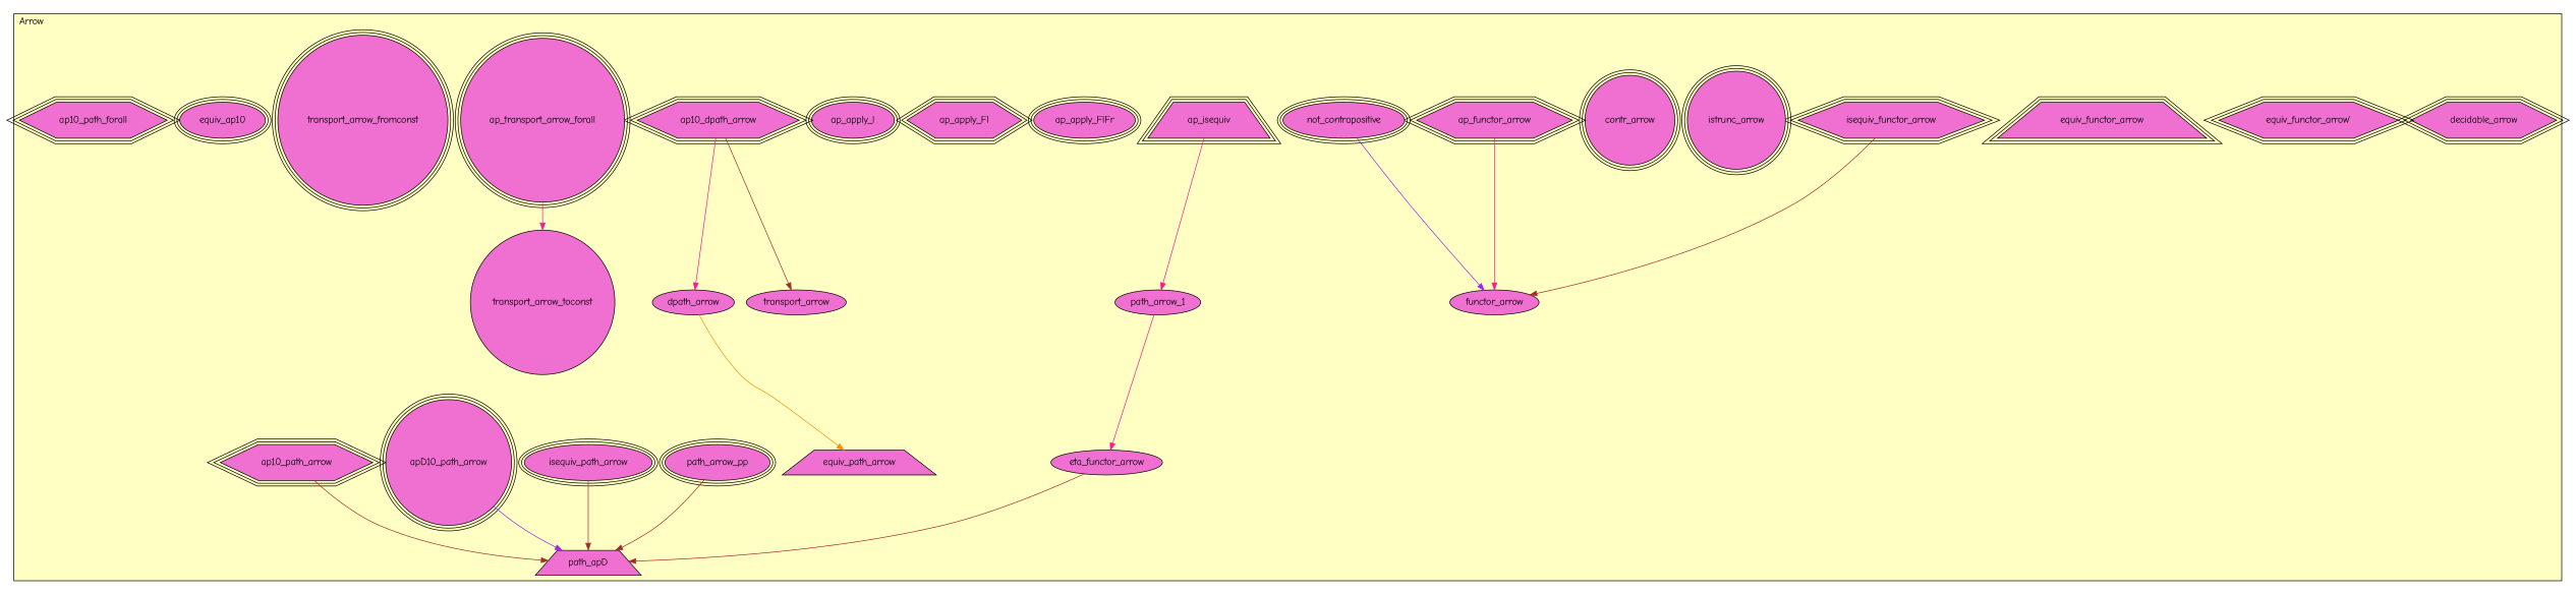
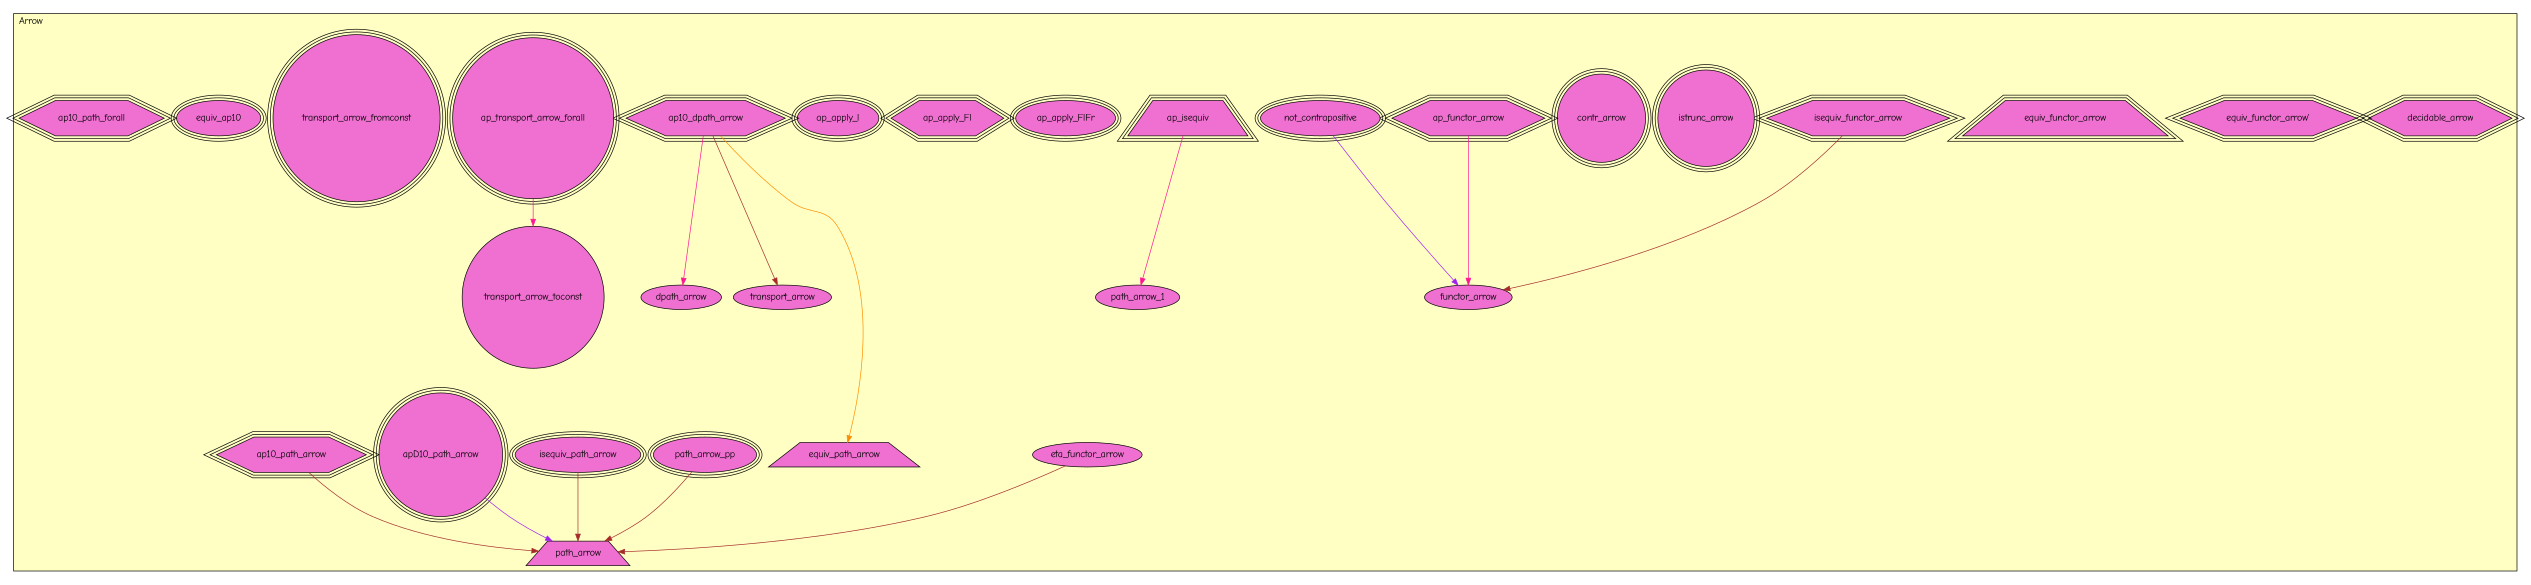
  digraph {
    fontname="Comic Neue"
    node [fillcolor="#F070D1" fontname="Comic Neue" peripheries=3 shape=ellipse style=filled]
    edge [color=brown fontname="Comic Neue"]
    n1 [label=decidable_arrow shape=hexagon]
    n2 [label="equiv_functor_arrow'" shape=hexagon]
    n3 [label=equiv_functor_arrow shape=trapezium]
    n4 [label=isequiv_functor_arrow shape=hexagon]
    n5 [label=istrunc_arrow shape=circle]
    n6 [label=contr_arrow shape=circle]
    n7 [label=ap_functor_arrow shape=hexagon]
    n8 [label=not_contrapositive]
    n9 [label=functor_arrow peripheries=""]
    n10 [label=ap_isequiv shape=trapezium]
    n11 [label=ap_apply_FlFr]
    n12 [label=ap_apply_Fl shape=hexagon]
    n13 [label=ap_apply_l]
    n14 [label=ap10_dpath_arrow shape=hexagon]
    n15 [label=dpath_arrow peripheries=""]
    n16 [label=ap_transport_arrow_forall shape=circle]
    n17 [label=transport_arrow_fromconst shape=circle]
    n18 [label=transport_arrow_toconst shape=circle peripheries=""]
    n19 [label=transport_arrow peripheries=""]
    n20 [label=path_arrow_pp]
    n21 [label=equiv_path_arrow shape=trapezium peripheries=""]
    n22 [label=isequiv_path_arrow]
    n23 [label=equiv_ap10]
    n24 [label=path_arrow_1 peripheries=""]
    n25 [label=eta_functor_arrow peripheries=""]
    n26 [label=ap10_path_forall shape=hexagon]
    n27 [label=apD10_path_arrow shape=circle]
    n28 [label=ap10_path_arrow shape=hexagon]
-   n29 [label=path_apD shape=trapezium peripheries=""]
+   n29 [label=path_arrow shape=trapezium peripheries=""]
    subgraph cluster_1 {
      fillcolor="#FFFFC3"
      label=Arrow
      labeljust=l
      style=filled
      n1
      n2
      n3
      n4
      n5
      n6
      n7
      n8
      n9
      n10
      n11
      n12
      n13
      n14
      n15
      n16
      n17
      n18
      n19
      n20
      n21
      n22
      n23
      n24
      n25
      n26
      n27
      n28
      n29
    }
    n4 -> n9
    n7 -> n9 [color=deeppink]
    n8 -> n9 [color=purple]
    n10 -> n24 [color=deeppink]
    n14 -> n15 [color=deeppink]
    n14 -> n19
-   n15 -> n21 [color=darkorange]
+   n14 -> n21 [color=darkorange]
    n16 -> n18 [color=deeppink]
    n20 -> n29
    n22 -> n29
-   n24 -> n25 [color=deeppink]
    n25 -> n29
    n27 -> n29 [color=purple]
    n28 -> n29
  }
